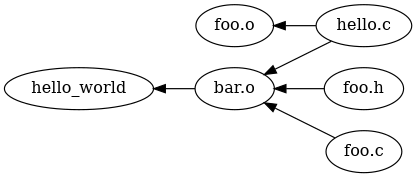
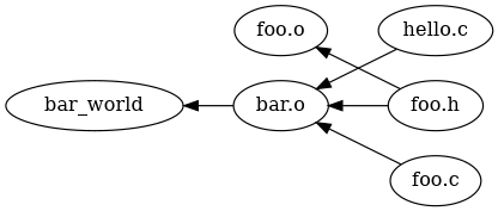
  digraph {
    rankdir=LR
    edge [dir=back]
    n1 [label="foo.o"]
    n2 [label="foo.h"]
    n3 [label="bar.o"]
-   hello_world
+   hello_world [label=bar_world]
    n5 [label="foo.c"]
    n6 [label="hello.c"]
-   n1 -> n6
+   n1 -> n2
    n3 -> n2
    n3 -> n5
    n3 -> n6
    hello_world -> n3
  }
